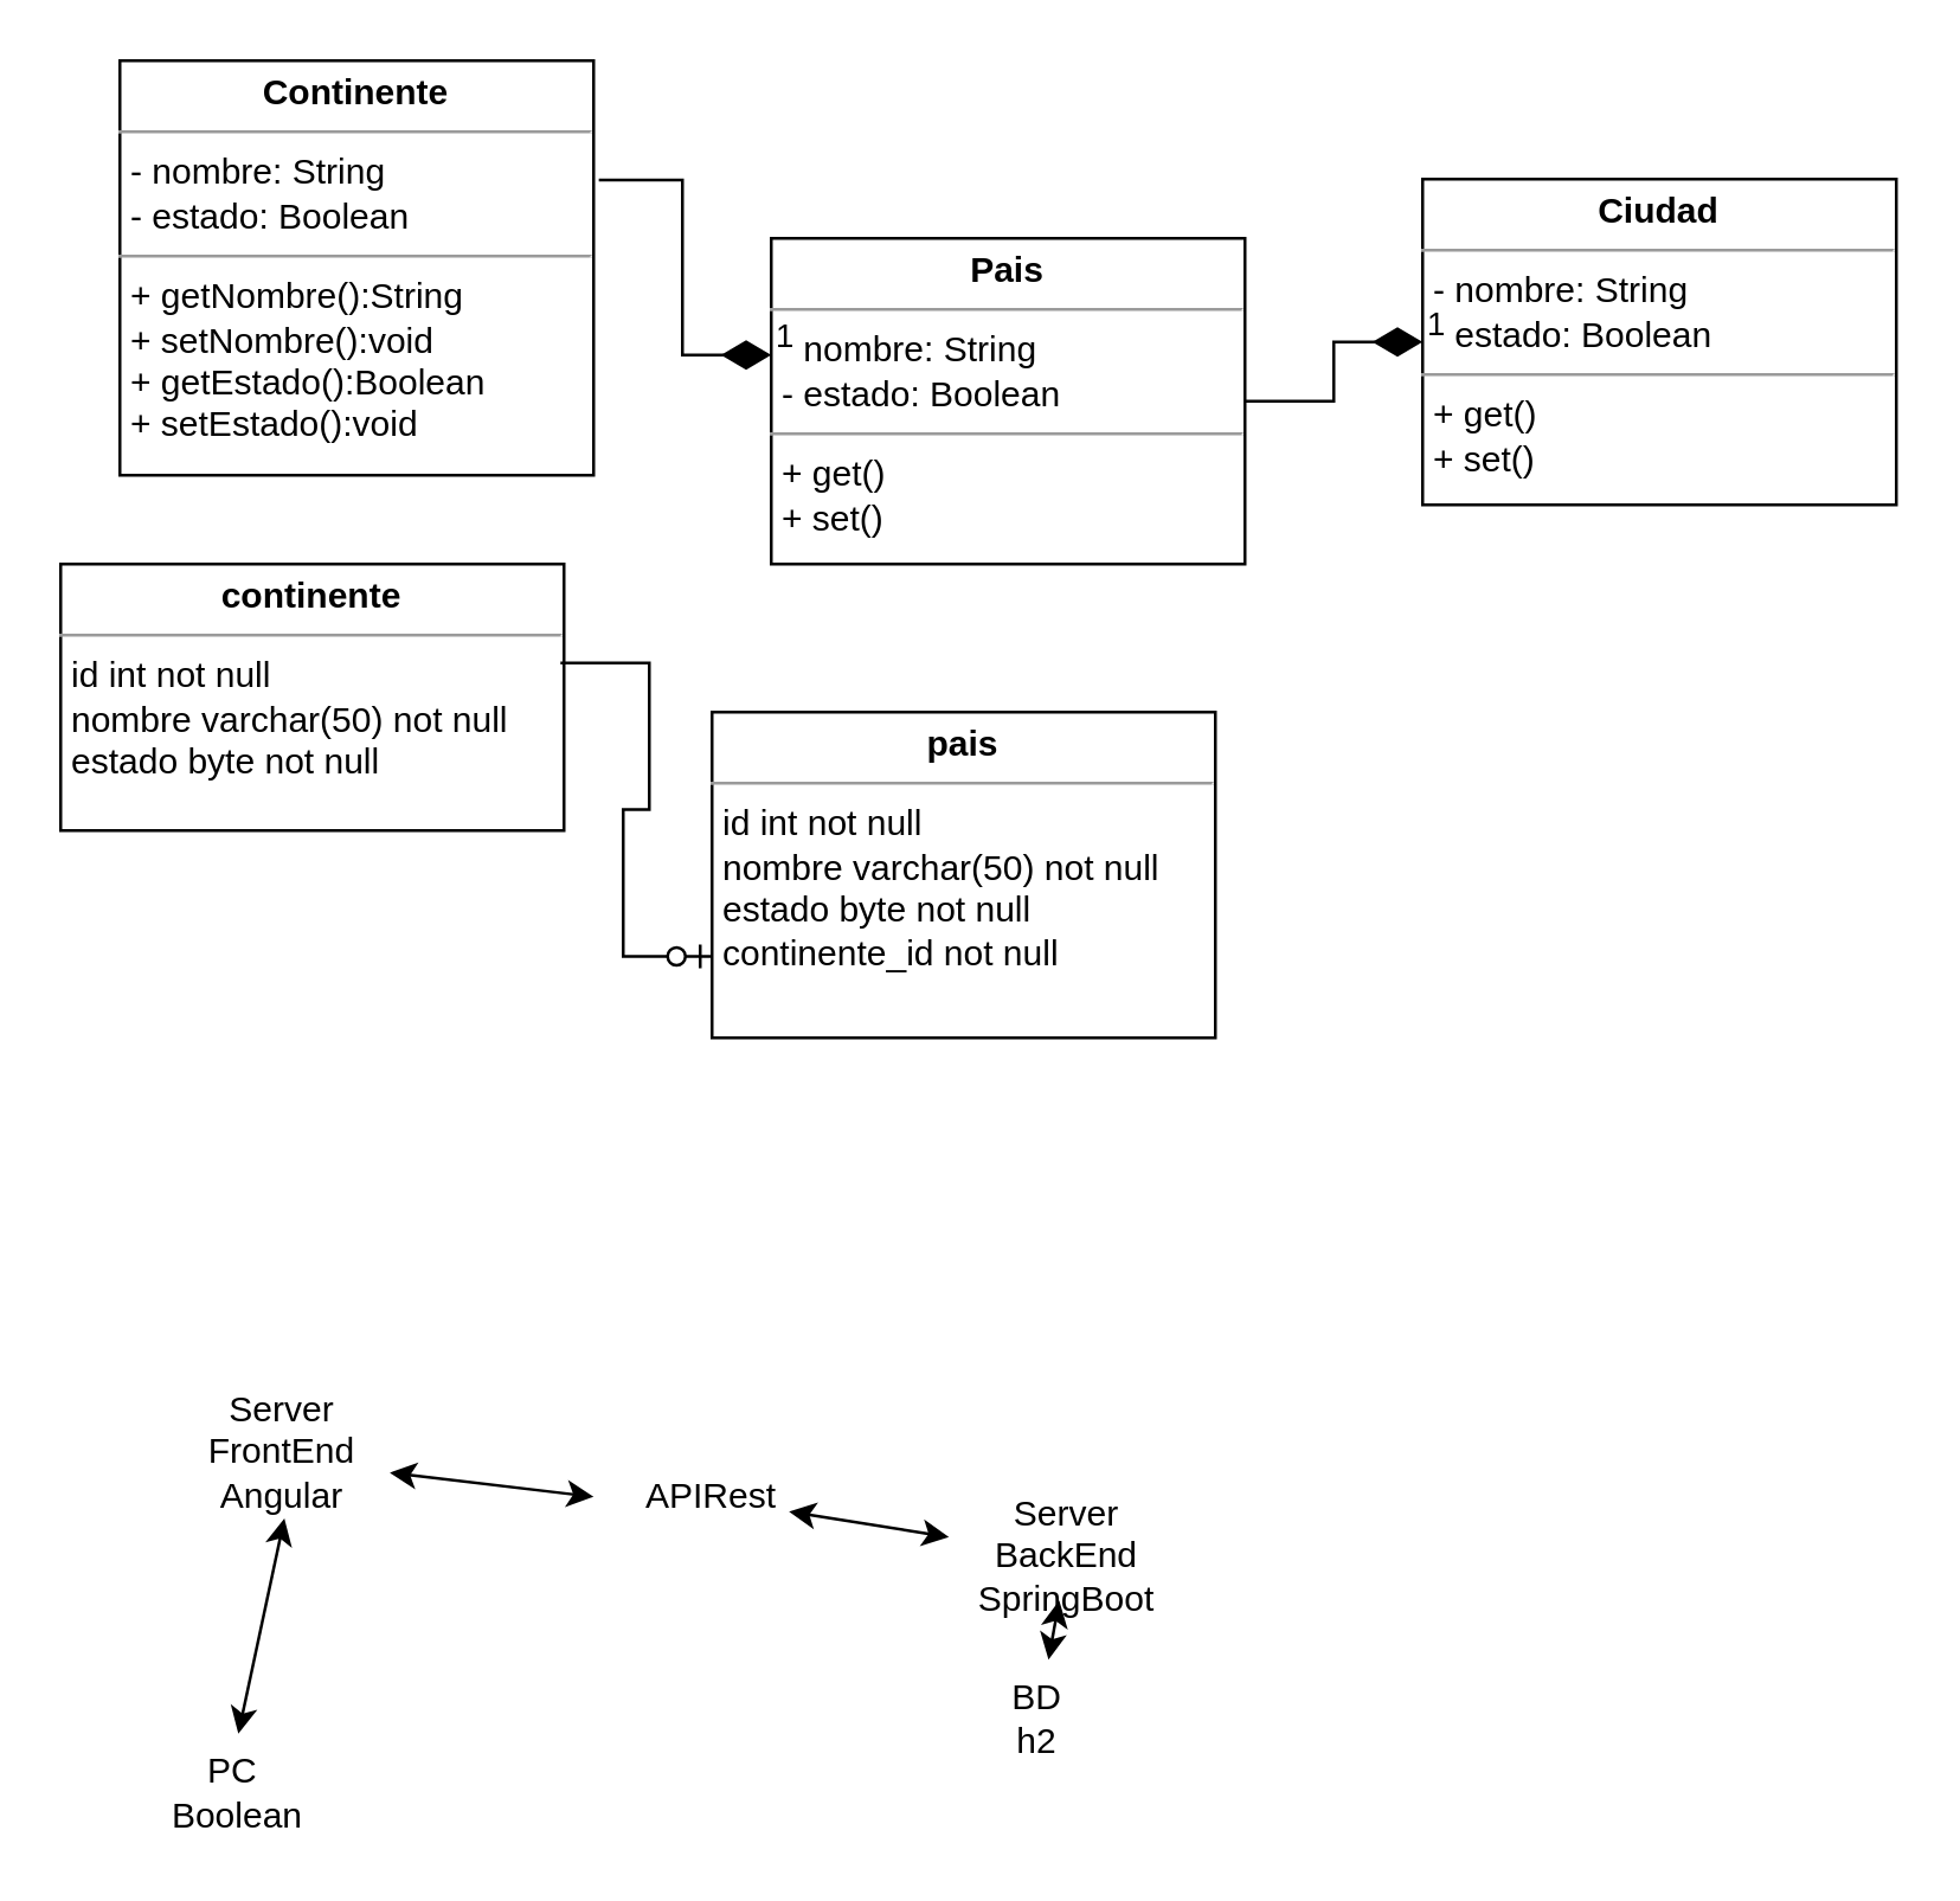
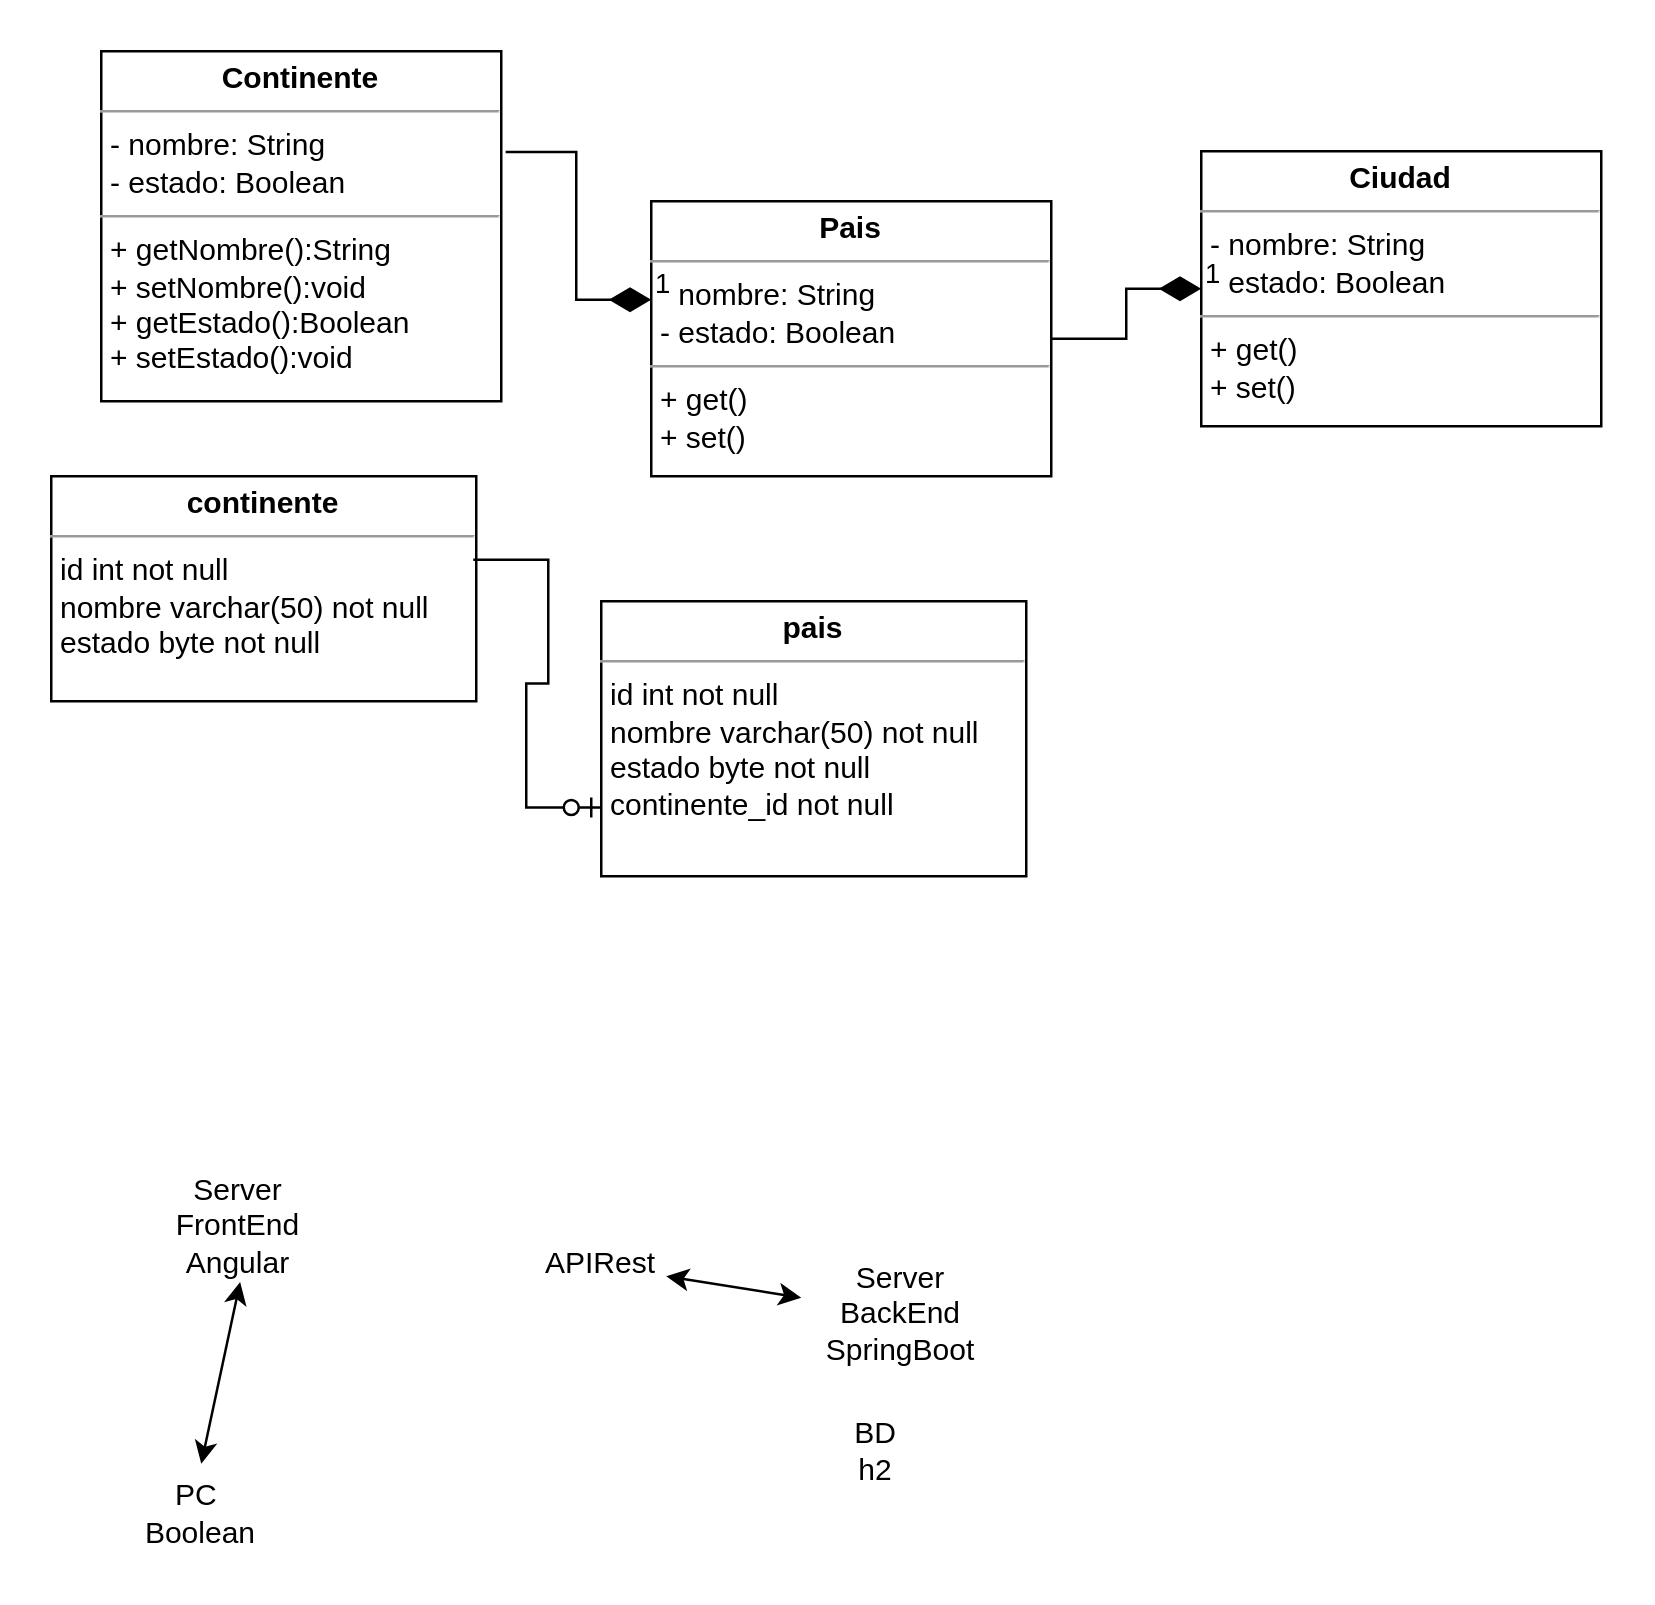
  <mxCell id="0" />
  <mxCell id="1" parent="0" />
  <mxCell id="2" value="&lt;p style=&quot;margin:0px;margin-top:4px;text-align:center;&quot;&gt;&lt;b&gt;Continente&lt;/b&gt;&lt;/p&gt;&lt;hr size=&quot;1&quot;&gt;&lt;p style=&quot;margin:0px;margin-left:4px;&quot;&gt;- nombre: String&lt;/p&gt;&lt;p style=&quot;margin:0px;margin-left:4px;&quot;&gt;- estado: Boolean&lt;/p&gt;&lt;hr size=&quot;1&quot;&gt;&lt;p style=&quot;margin:0px;margin-left:4px;&quot;&gt;+ getNombre():String&lt;/p&gt;&lt;p style=&quot;margin:0px;margin-left:4px;&quot;&gt;+ setNombre():void&lt;/p&gt;&lt;p style=&quot;margin:0px;margin-left:4px;&quot;&gt;+ getEstado():Boolean&lt;br&gt;&lt;/p&gt;&lt;p style=&quot;margin:0px;margin-left:4px;&quot;&gt;+ setEstado():void&lt;/p&gt;" style="verticalAlign=top;align=left;overflow=fill;fontSize=12;fontFamily=Helvetica;html=1;whiteSpace=wrap;" vertex="1" parent="1"><mxGeometry x="40" y="20" width="160" height="140" as="geometry" /></mxCell>
  <mxCell id="3" value="&lt;p style=&quot;margin:0px;margin-top:4px;text-align:center;&quot;&gt;&lt;b&gt;Pais&lt;/b&gt;&lt;/p&gt;&lt;hr size=&quot;1&quot;&gt;&lt;p style=&quot;margin:0px;margin-left:4px;&quot;&gt;- nombre: String&lt;/p&gt;&lt;p style=&quot;margin:0px;margin-left:4px;&quot;&gt;- estado: Boolean&lt;/p&gt;&lt;hr size=&quot;1&quot;&gt;&lt;p style=&quot;margin:0px;margin-left:4px;&quot;&gt;+ get()&lt;/p&gt;&lt;p style=&quot;margin:0px;margin-left:4px;&quot;&gt;+ set()&lt;br&gt;&lt;/p&gt;" style="verticalAlign=top;align=left;overflow=fill;fontSize=12;fontFamily=Helvetica;html=1;whiteSpace=wrap;" vertex="1" parent="1"><mxGeometry x="260" y="80" width="160" height="110" as="geometry" /></mxCell>
  <mxCell id="4" value="&lt;p style=&quot;margin:0px;margin-top:4px;text-align:center;&quot;&gt;&lt;b&gt;Ciudad&lt;/b&gt;&lt;/p&gt;&lt;hr size=&quot;1&quot;&gt;&lt;p style=&quot;margin:0px;margin-left:4px;&quot;&gt;- nombre: String&lt;/p&gt;&lt;p style=&quot;margin:0px;margin-left:4px;&quot;&gt;- estado: Boolean&lt;/p&gt;&lt;hr size=&quot;1&quot;&gt;&lt;p style=&quot;margin:0px;margin-left:4px;&quot;&gt;+ get()&lt;/p&gt;&lt;p style=&quot;margin:0px;margin-left:4px;&quot;&gt;+ set()&lt;br&gt;&lt;/p&gt;" style="verticalAlign=top;align=left;overflow=fill;fontSize=12;fontFamily=Helvetica;html=1;whiteSpace=wrap;" vertex="1" parent="1"><mxGeometry x="480" y="60" width="160" height="110" as="geometry" /></mxCell>
  <mxCell id="5" value="1" style="endArrow=none;html=1;endSize=12;startArrow=diamondThin;startSize=14;startFill=1;edgeStyle=orthogonalEdgeStyle;align=left;verticalAlign=bottom;rounded=0;exitX=0;exitY=0.5;exitDx=0;exitDy=0;entryX=1;entryY=0.5;entryDx=0;entryDy=0;endFill=0;" edge="1" parent="1" source="4" target="3"><mxGeometry x="-1" y="3" relative="1" as="geometry"><mxPoint x="250" y="210" as="sourcePoint" /><mxPoint x="410" y="210" as="targetPoint" /></mxGeometry></mxCell>
  <mxCell id="6" value="1" style="endArrow=none;html=1;endSize=12;startArrow=diamondThin;startSize=14;startFill=1;edgeStyle=orthogonalEdgeStyle;align=left;verticalAlign=bottom;rounded=0;exitX=0;exitY=0.358;exitDx=0;exitDy=0;entryX=1.011;entryY=0.288;entryDx=0;entryDy=0;endFill=0;entryPerimeter=0;exitPerimeter=0;" edge="1" parent="1" source="3" target="2"><mxGeometry x="-1" y="3" relative="1" as="geometry"><mxPoint x="250" y="100" as="sourcePoint" /><mxPoint x="190" y="120" as="targetPoint" /></mxGeometry></mxCell>
  <mxCell id="7" value="&lt;p style=&quot;margin:0px;margin-top:4px;text-align:center;&quot;&gt;&lt;b&gt;continente&lt;/b&gt;&lt;/p&gt;&lt;hr size=&quot;1&quot;&gt;&lt;p style=&quot;margin:0px;margin-left:4px;&quot;&gt;id int not null&lt;/p&gt;&lt;p style=&quot;margin:0px;margin-left:4px;&quot;&gt;nombre varchar(50) not null&lt;/p&gt;&lt;p style=&quot;margin:0px;margin-left:4px;&quot;&gt;estado byte not null&lt;/p&gt;&lt;p style=&quot;margin:0px;margin-left:4px;&quot;&gt;&lt;br&gt;&lt;/p&gt;" style="verticalAlign=top;align=left;overflow=fill;fontSize=12;fontFamily=Helvetica;html=1;whiteSpace=wrap;" vertex="1" parent="1"><mxGeometry x="20" y="190" width="170" height="90" as="geometry" /></mxCell>
  <mxCell id="8" value="&lt;p style=&quot;margin:0px;margin-top:4px;text-align:center;&quot;&gt;&lt;b&gt;pais&lt;/b&gt;&lt;/p&gt;&lt;hr size=&quot;1&quot;&gt;&lt;p style=&quot;margin:0px;margin-left:4px;&quot;&gt;id int not null&lt;/p&gt;&lt;p style=&quot;margin:0px;margin-left:4px;&quot;&gt;nombre varchar(50) not null&lt;/p&gt;&lt;p style=&quot;margin:0px;margin-left:4px;&quot;&gt;estado byte not null&lt;/p&gt;&lt;p style=&quot;margin:0px;margin-left:4px;&quot;&gt;continente_id not null&lt;/p&gt;&lt;p style=&quot;margin:0px;margin-left:4px;&quot;&gt;&lt;br&gt;&lt;/p&gt;" style="verticalAlign=top;align=left;overflow=fill;fontSize=12;fontFamily=Helvetica;html=1;whiteSpace=wrap;" vertex="1" parent="1"><mxGeometry x="240" y="240" width="170" height="110" as="geometry" /></mxCell>
  <mxCell id="9" value="" style="edgeStyle=entityRelationEdgeStyle;fontSize=12;html=1;endArrow=ERzeroToOne;endFill=1;rounded=0;exitX=0.993;exitY=0.371;exitDx=0;exitDy=0;exitPerimeter=0;entryX=0;entryY=0.75;entryDx=0;entryDy=0;" edge="1" parent="1" source="7" target="8"><mxGeometry width="100" height="100" relative="1" as="geometry"><mxPoint x="220" y="310" as="sourcePoint" /><mxPoint x="320" y="210" as="targetPoint" /><Array as="points"><mxPoint x="220" y="220" /><mxPoint x="210" y="250" /><mxPoint x="220" y="220" /><mxPoint x="219" y="300" /><mxPoint x="220" y="260" /></Array></mxGeometry></mxCell>
  <mxCell id="10" value="PC&amp;nbsp;&lt;br&gt;Boolean" style="text;html=1;strokeColor=none;fillColor=none;align=center;verticalAlign=middle;whiteSpace=wrap;rounded=0;" vertex="1" parent="1"><mxGeometry x="50" y="590" width="60" height="30" as="geometry" /></mxCell>
  <mxCell id="11" value="Server&lt;br&gt;FrontEnd&lt;br&gt;Angular" style="text;html=1;strokeColor=none;fillColor=none;align=center;verticalAlign=middle;whiteSpace=wrap;rounded=0;" vertex="1" parent="1"><mxGeometry x="55" y="475" width="80" height="30" as="geometry" /></mxCell>
  <mxCell id="12" value="" style="endArrow=classic;startArrow=classic;html=1;rounded=0;entryX=0.507;entryY=1.243;entryDx=0;entryDy=0;entryPerimeter=0;" edge="1" parent="1" target="11"><mxGeometry width="50" height="50" relative="1" as="geometry"><mxPoint x="80" y="585" as="sourcePoint" /><mxPoint x="130" y="535" as="targetPoint" /></mxGeometry></mxCell>
  <mxCell id="13" value="APIRest" style="text;html=1;strokeColor=none;fillColor=none;align=center;verticalAlign=middle;whiteSpace=wrap;rounded=0;" vertex="1" parent="1"><mxGeometry x="200" y="490" width="80" height="30" as="geometry" /></mxCell>
- <mxCell id="14" value="" style="endArrow=classic;startArrow=classic;html=1;rounded=0;exitX=0.952;exitY=0.729;exitDx=0;exitDy=0;exitPerimeter=0;entryX=0;entryY=0.5;entryDx=0;entryDy=0;" edge="1" parent="1" source="11" target="13"><mxGeometry width="50" height="50" relative="1" as="geometry"><mxPoint x="190" y="578" as="sourcePoint" /><mxPoint x="200" y="500" as="targetPoint" /></mxGeometry></mxCell>
  <mxCell id="15" value="Server&lt;br&gt;BackEnd&lt;br&gt;SpringBoot" style="text;html=1;strokeColor=none;fillColor=none;align=center;verticalAlign=middle;whiteSpace=wrap;rounded=0;" vertex="1" parent="1"><mxGeometry x="320" y="510" width="80" height="30" as="geometry" /></mxCell>
  <mxCell id="16" value="" style="endArrow=classic;startArrow=classic;html=1;rounded=0;exitX=0.952;exitY=0.729;exitDx=0;exitDy=0;exitPerimeter=0;" edge="1" parent="1" target="15"><mxGeometry width="50" height="50" relative="1" as="geometry"><mxPoint x="266" y="510" as="sourcePoint" /><mxPoint x="320" y="513" as="targetPoint" /></mxGeometry></mxCell>
  <mxCell id="17" value="BD&lt;br&gt;h2" style="text;html=1;strokeColor=none;fillColor=none;align=center;verticalAlign=middle;whiteSpace=wrap;rounded=0;" vertex="1" parent="1"><mxGeometry x="310" y="560" width="80" height="40" as="geometry" /></mxCell>
- <mxCell id="18" value="" style="endArrow=classic;startArrow=classic;html=1;rounded=0;" edge="1" parent="1" source="15" target="17"><mxGeometry width="50" height="50" relative="1" as="geometry"><mxPoint x="313" y="557" as="sourcePoint" /><mxPoint x="367" y="560" as="targetPoint" /></mxGeometry></mxCell>
